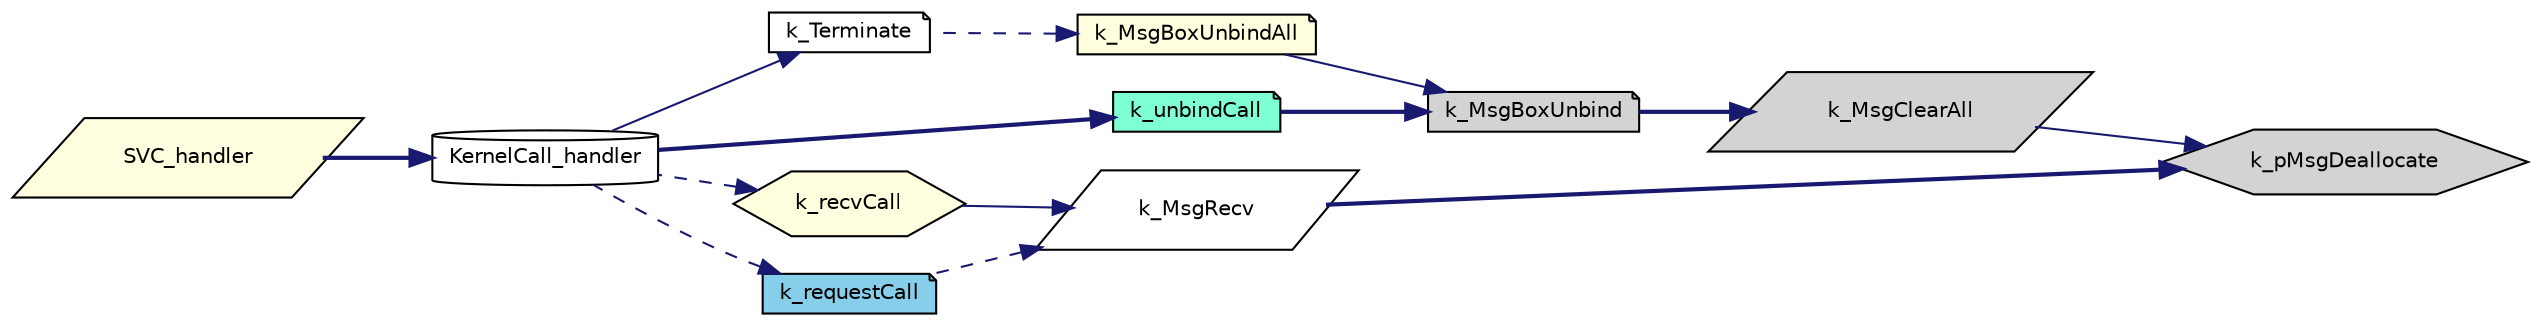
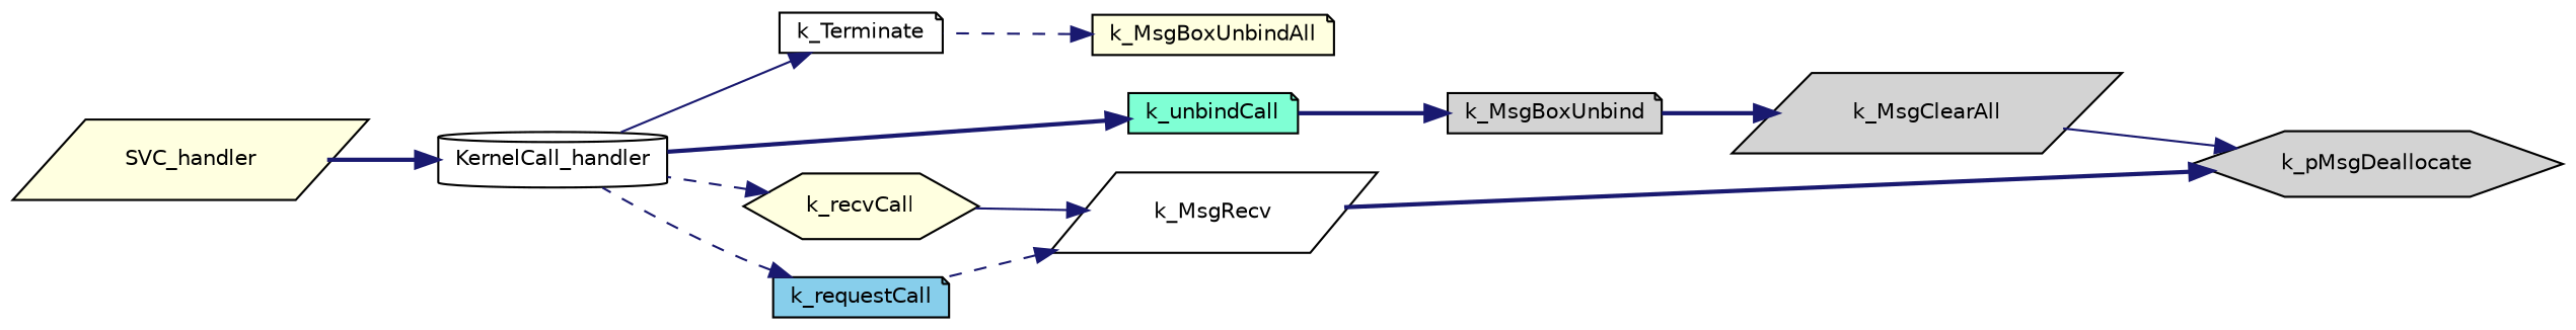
  digraph {
    rankdir=RL
    node [color=black fillcolor=lightgrey fontname=Helvetica fontsize=10 shape=note style=filled]
    edge [color=midnightblue dir=back fontname=Helvetica fontsize=10 labelfontname=Helvetica labelfontsize=10 style=bold]
    n1 [fontcolor=black height=0.2 label=k_pMsgDeallocate shape=hexagon width=0.4]
    n2 [height=0.2 label=k_MsgClearAll shape=parallelogram width=0.4]
    n3 [fillcolor=white height=0.2 label=k_MsgRecv shape=parallelogram width=0.4]
    n4 [height=0.2 label=k_MsgBoxUnbind width=0.4]
    n5 [fillcolor=lightyellow height=0.2 label=k_recvCall shape=hexagon width=0.4]
    n6 [fillcolor=skyblue height=0.2 label=k_requestCall width=0.4]
    n7 [fillcolor=lightyellow height=0.2 label=k_MsgBoxUnbindAll width=0.4]
    n8 [fillcolor=aquamarine height=0.2 label=k_unbindCall width=0.4]
    n9 [fillcolor=white height=0.2 label=k_Terminate width=0.4]
    n10 [fillcolor=white height=0.2 label=KernelCall_handler shape=cylinder width=0.4]
    n11 [fillcolor=lightyellow height=0.2 label=SVC_handler shape=parallelogram width=0.4]
    n1 -> n2 [style=solid]
    n1 -> n3
    n2 -> n4
    n3 -> n5 [style=solid]
    n3 -> n6 [style=dashed]
-   n4 -> n7 [style=solid]
    n4 -> n8
    n5 -> n10 [style=dashed]
    n6 -> n10 [style=dashed]
    n7 -> n9 [style=dashed]
    n8 -> n10
    n9 -> n10 [style=solid]
    n10 -> n11
  }
